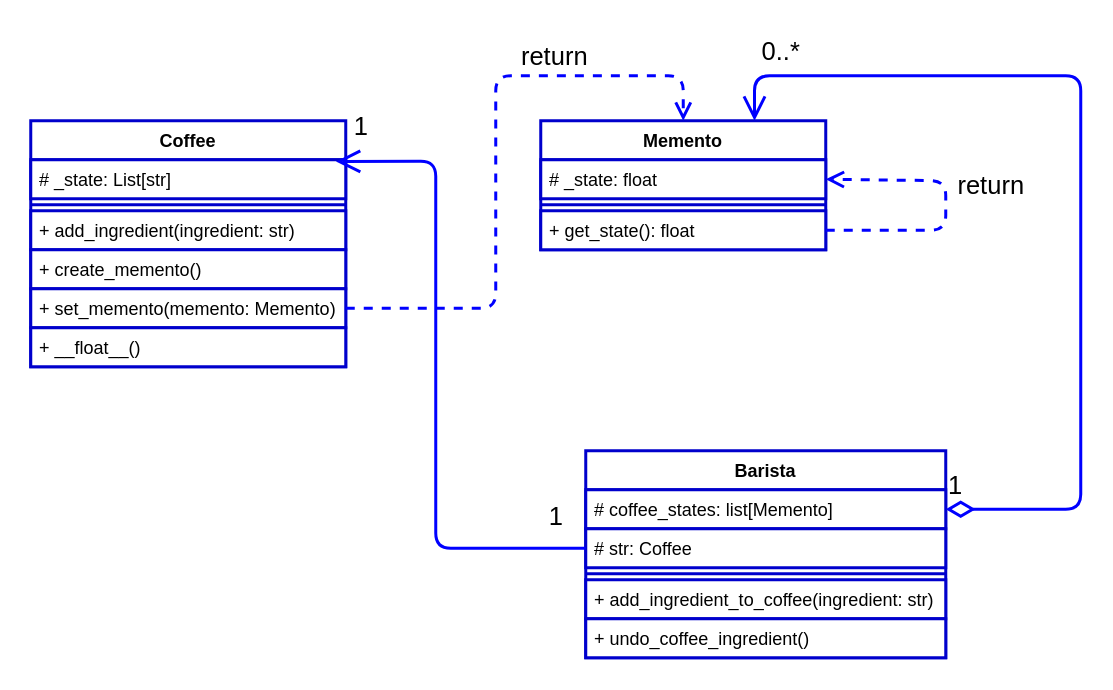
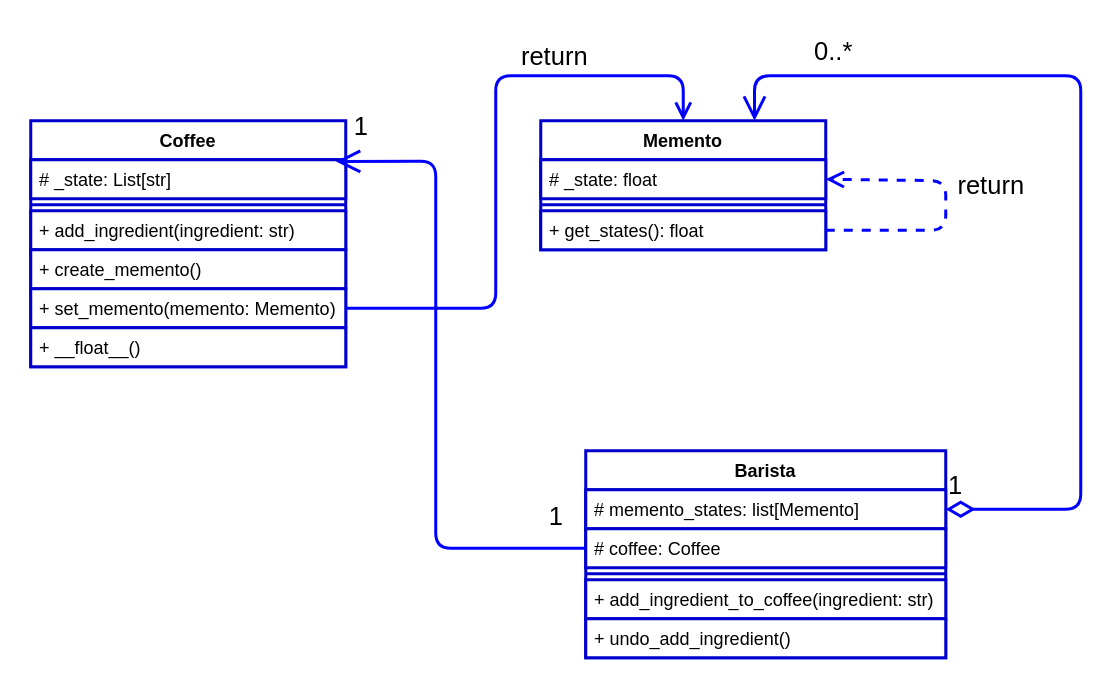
  <mxCell id="0" />
  <mxCell id="1" parent="0" />
  <mxCell id="2" value="Coffee" style="swimlane;fontStyle=1;align=center;verticalAlign=top;childLayout=stackLayout;horizontal=1;startSize=26;horizontalStack=0;resizeParent=1;resizeParentMax=0;resizeLast=0;collapsible=1;marginBottom=0;fontColor=#000000;strokeColor=#0000CC;strokeWidth=2;fillColor=#FFFFFF;" parent="1" vertex="1"><mxGeometry x="20" y="80" width="210" height="164" as="geometry" /></mxCell>
  <mxCell id="3" value="# _state: List[str]" style="text;align=left;verticalAlign=top;spacingLeft=4;spacingRight=4;overflow=hidden;rotatable=0;points=[[0,0.5],[1,0.5]];portConstraint=eastwest;fontColor=#000000;strokeColor=#0000CC;strokeWidth=2;fillColor=#FFFFFF;" parent="2" vertex="1"><mxGeometry y="26" width="210" height="26" as="geometry" /></mxCell>
  <mxCell id="4" value="" style="line;strokeWidth=2;align=left;verticalAlign=middle;spacingTop=-1;spacingLeft=3;spacingRight=3;rotatable=0;labelPosition=right;points=[];portConstraint=eastwest;fontColor=#000000;strokeColor=#0000CC;fillColor=#FFFFFF;" parent="2" vertex="1"><mxGeometry y="52" width="210" height="8" as="geometry" /></mxCell>
  <mxCell id="5" value="+ add_ingredient(ingredient: str)" style="text;align=left;verticalAlign=top;spacingLeft=4;spacingRight=4;overflow=hidden;rotatable=0;points=[[0,0.5],[1,0.5]];portConstraint=eastwest;fontColor=#000000;strokeColor=#0000CC;strokeWidth=2;fillColor=#FFFFFF;" parent="2" vertex="1"><mxGeometry y="60" width="210" height="26" as="geometry" /></mxCell>
  <mxCell id="6" value="+ create_memento()" style="text;align=left;verticalAlign=top;spacingLeft=4;spacingRight=4;overflow=hidden;rotatable=0;points=[[0,0.5],[1,0.5]];portConstraint=eastwest;fontColor=#000000;strokeColor=#0000CC;strokeWidth=2;fillColor=#FFFFFF;" parent="2" vertex="1"><mxGeometry y="86" width="210" height="26" as="geometry" /></mxCell>
  <mxCell id="7" value="+ set_memento(memento: Memento)" style="text;align=left;verticalAlign=top;spacingLeft=4;spacingRight=4;overflow=hidden;rotatable=0;points=[[0,0.5],[1,0.5]];portConstraint=eastwest;fontColor=#000000;strokeColor=#0000CC;strokeWidth=2;fillColor=#FFFFFF;" parent="2" vertex="1"><mxGeometry y="112" width="210" height="26" as="geometry" /></mxCell>
  <mxCell id="8" value="+ __float__()" style="text;align=left;verticalAlign=top;spacingLeft=4;spacingRight=4;overflow=hidden;rotatable=0;points=[[0,0.5],[1,0.5]];portConstraint=eastwest;fontColor=#000000;strokeColor=#0000CC;strokeWidth=2;fillColor=#FFFFFF;" parent="2" vertex="1"><mxGeometry y="138" width="210" height="26" as="geometry" /></mxCell>
  <mxCell id="9" value="Memento" style="swimlane;fontStyle=1;align=center;verticalAlign=top;childLayout=stackLayout;horizontal=1;startSize=26;horizontalStack=0;resizeParent=1;resizeParentMax=0;resizeLast=0;collapsible=1;marginBottom=0;fontColor=#000000;strokeColor=#0000CC;strokeWidth=2;fillColor=#FFFFFF;" parent="1" vertex="1"><mxGeometry x="360" y="80" width="190" height="86" as="geometry" /></mxCell>
  <mxCell id="10" value="# _state: float" style="text;align=left;verticalAlign=top;spacingLeft=4;spacingRight=4;overflow=hidden;rotatable=0;points=[[0,0.5],[1,0.5]];portConstraint=eastwest;fontColor=#000000;strokeColor=#0000CC;strokeWidth=2;fillColor=#FFFFFF;" parent="9" vertex="1"><mxGeometry y="26" width="190" height="26" as="geometry" /></mxCell>
  <mxCell id="11" value="" style="line;strokeWidth=2;align=left;verticalAlign=middle;spacingTop=-1;spacingLeft=3;spacingRight=3;rotatable=0;labelPosition=right;points=[];portConstraint=eastwest;fontColor=#000000;strokeColor=#0000CC;fillColor=#FFFFFF;" parent="9" vertex="1"><mxGeometry y="52" width="190" height="8" as="geometry" /></mxCell>
- <mxCell id="12" value="+ get_state(): float" style="text;align=left;verticalAlign=top;spacingLeft=4;spacingRight=4;overflow=hidden;rotatable=0;points=[[0,0.5],[1,0.5]];portConstraint=eastwest;fontColor=#000000;strokeColor=#0000CC;strokeWidth=2;fillColor=#FFFFFF;" parent="9" vertex="1"><mxGeometry y="60" width="190" height="26" as="geometry" /></mxCell>
+ <mxCell id="12" value="+ get_states(): float" style="text;align=left;verticalAlign=top;spacingLeft=4;spacingRight=4;overflow=hidden;rotatable=0;points=[[0,0.5],[1,0.5]];portConstraint=eastwest;fontColor=#000000;strokeColor=#0000CC;strokeWidth=2;fillColor=#FFFFFF;" parent="9" vertex="1"><mxGeometry y="60" width="190" height="26" as="geometry" /></mxCell>
  <mxCell id="13" value="return" style="html=1;verticalAlign=bottom;endArrow=open;dashed=1;endSize=8;strokeColor=#0000FF;strokeWidth=2;exitX=1;exitY=0.5;exitDx=0;exitDy=0;entryX=1;entryY=0.5;entryDx=0;entryDy=0;fontSize=17;fontColor=#000000;labelBackgroundColor=none;" parent="9" source="12" target="10" edge="1"><mxGeometry y="-30" relative="1" as="geometry"><mxPoint x="10" y="220" as="sourcePoint" /><mxPoint x="280" y="110" as="targetPoint" /><Array as="points"><mxPoint x="270" y="73" /><mxPoint x="270" y="40" /></Array><mxPoint as="offset" /></mxGeometry></mxCell>
  <mxCell id="14" value="Barista" style="swimlane;fontStyle=1;align=center;verticalAlign=top;childLayout=stackLayout;horizontal=1;startSize=26;horizontalStack=0;resizeParent=1;resizeParentMax=0;resizeLast=0;collapsible=1;marginBottom=0;fontColor=#000000;strokeColor=#0000CC;strokeWidth=2;fillColor=#FFFFFF;" parent="1" vertex="1"><mxGeometry x="390" y="300" width="240" height="138" as="geometry" /></mxCell>
- <mxCell id="15" value="# coffee_states: list[Memento]" style="text;align=left;verticalAlign=top;spacingLeft=4;spacingRight=4;overflow=hidden;rotatable=0;points=[[0,0.5],[1,0.5]];portConstraint=eastwest;fontColor=#000000;strokeColor=#0000CC;strokeWidth=2;fillColor=#FFFFFF;" parent="14" vertex="1"><mxGeometry y="26" width="240" height="26" as="geometry" /></mxCell>
- <mxCell id="16" value="# str: Coffee" style="text;align=left;verticalAlign=top;spacingLeft=4;spacingRight=4;overflow=hidden;rotatable=0;points=[[0,0.5],[1,0.5]];portConstraint=eastwest;fontColor=#000000;strokeColor=#0000CC;strokeWidth=2;fillColor=#FFFFFF;" parent="14" vertex="1"><mxGeometry y="52" width="240" height="26" as="geometry" /></mxCell>
+ <mxCell id="15" value="# memento_states: list[Memento]" style="text;align=left;verticalAlign=top;spacingLeft=4;spacingRight=4;overflow=hidden;rotatable=0;points=[[0,0.5],[1,0.5]];portConstraint=eastwest;fontColor=#000000;strokeColor=#0000CC;strokeWidth=2;fillColor=#FFFFFF;" parent="14" vertex="1"><mxGeometry y="26" width="240" height="26" as="geometry" /></mxCell>
+ <mxCell id="16" value="# coffee: Coffee" style="text;align=left;verticalAlign=top;spacingLeft=4;spacingRight=4;overflow=hidden;rotatable=0;points=[[0,0.5],[1,0.5]];portConstraint=eastwest;fontColor=#000000;strokeColor=#0000CC;strokeWidth=2;fillColor=#FFFFFF;" parent="14" vertex="1"><mxGeometry y="52" width="240" height="26" as="geometry" /></mxCell>
  <mxCell id="17" value="" style="line;strokeWidth=2;align=left;verticalAlign=middle;spacingTop=-1;spacingLeft=3;spacingRight=3;rotatable=0;labelPosition=right;points=[];portConstraint=eastwest;fontColor=#000000;strokeColor=#0000CC;fillColor=#FFFFFF;" parent="14" vertex="1"><mxGeometry y="78" width="240" height="8" as="geometry" /></mxCell>
  <mxCell id="18" value="+ add_ingredient_to_coffee(ingredient: str)" style="text;align=left;verticalAlign=top;spacingLeft=4;spacingRight=4;overflow=hidden;rotatable=0;points=[[0,0.5],[1,0.5]];portConstraint=eastwest;fontColor=#000000;strokeColor=#0000CC;strokeWidth=2;fillColor=#FFFFFF;" parent="14" vertex="1"><mxGeometry y="86" width="240" height="26" as="geometry" /></mxCell>
- <mxCell id="19" value="+ undo_coffee_ingredient()" style="text;align=left;verticalAlign=top;spacingLeft=4;spacingRight=4;overflow=hidden;rotatable=0;points=[[0,0.5],[1,0.5]];portConstraint=eastwest;fontColor=#000000;strokeColor=#0000CC;strokeWidth=2;fillColor=#FFFFFF;" parent="14" vertex="1"><mxGeometry y="112" width="240" height="26" as="geometry" /></mxCell>
- <mxCell id="20" value="return" style="html=1;verticalAlign=bottom;endArrow=open;dashed=1;endSize=8;labelBackgroundColor=none;fontSize=17;fontColor=#000000;strokeColor=#0000FF;strokeWidth=2;exitX=1;exitY=0.5;exitDx=0;exitDy=0;entryX=0.5;entryY=0;entryDx=0;entryDy=0;" parent="1" source="7" target="9" edge="1"><mxGeometry x="0.436" relative="1" as="geometry"><mxPoint x="370" y="300" as="sourcePoint" /><mxPoint x="290" y="300" as="targetPoint" /><Array as="points"><mxPoint x="330" y="205" /><mxPoint x="330" y="50" /><mxPoint x="455" y="50" /></Array><mxPoint as="offset" /></mxGeometry></mxCell>
+ <mxCell id="19" value="+ undo_add_ingredient()" style="text;align=left;verticalAlign=top;spacingLeft=4;spacingRight=4;overflow=hidden;rotatable=0;points=[[0,0.5],[1,0.5]];portConstraint=eastwest;fontColor=#000000;strokeColor=#0000CC;strokeWidth=2;fillColor=#FFFFFF;" parent="14" vertex="1"><mxGeometry y="112" width="240" height="26" as="geometry" /></mxCell>
+ <mxCell id="20" value="return" style="html=1;verticalAlign=bottom;endArrow=open;dashed=0;endSize=8;labelBackgroundColor=none;fontSize=17;fontColor=#000000;strokeColor=#0000FF;strokeWidth=2;exitX=1;exitY=0.5;exitDx=0;exitDy=0;entryX=0.5;entryY=0;entryDx=0;entryDy=0;" parent="1" source="7" target="9" edge="1"><mxGeometry x="0.436" relative="1" as="geometry"><mxPoint x="370" y="300" as="sourcePoint" /><mxPoint x="290" y="300" as="targetPoint" /><Array as="points"><mxPoint x="330" y="205" /><mxPoint x="330" y="50" /><mxPoint x="455" y="50" /></Array><mxPoint as="offset" /></mxGeometry></mxCell>
  <mxCell id="21" value="1" style="endArrow=open;html=1;endSize=12;startArrow=diamondThin;startSize=14;startFill=0;edgeStyle=orthogonalEdgeStyle;align=left;verticalAlign=bottom;labelBackgroundColor=none;fontSize=17;fontColor=#000000;strokeColor=#0000FF;strokeWidth=2;exitX=1;exitY=0.5;exitDx=0;exitDy=0;entryX=0.75;entryY=0;entryDx=0;entryDy=0;" parent="1" source="15" target="9" edge="1"><mxGeometry x="-1" y="3" relative="1" as="geometry"><mxPoint x="250" y="300" as="sourcePoint" /><mxPoint x="410" y="300" as="targetPoint" /><Array as="points"><mxPoint x="720" y="339" /><mxPoint x="720" y="50" /><mxPoint x="503" y="50" /></Array></mxGeometry></mxCell>
- <mxCell id="22" value="0..*" style="text;html=1;align=center;verticalAlign=middle;resizable=0;points=[];autosize=1;strokeColor=none;fontSize=17;fontColor=#000000;" parent="1" vertex="1"><mxGeometry x="500" y="20" width="40" height="30" as="geometry" /></mxCell>
+ <mxCell id="22" value="0..*" style="text;html=1;align=center;verticalAlign=middle;resizable=0;points=[];autosize=1;strokeColor=none;fontSize=17;fontColor=#000000;" parent="1" vertex="1"><mxGeometry x="535" y="20" width="40" height="30" as="geometry" /></mxCell>
  <mxCell id="23" value="1" style="text;html=1;align=center;verticalAlign=middle;resizable=0;points=[];autosize=1;strokeColor=none;fontSize=17;fontColor=#000000;" parent="1" vertex="1"><mxGeometry x="360" y="330" width="20" height="30" as="geometry" /></mxCell>
  <mxCell id="24" value="1" style="text;html=1;align=center;verticalAlign=middle;resizable=0;points=[];autosize=1;strokeColor=none;fontSize=17;fontColor=#000000;" parent="1" vertex="1"><mxGeometry x="230" y="70" width="20" height="30" as="geometry" /></mxCell>
  <mxCell id="25" value="" style="endArrow=open;endFill=1;endSize=12;html=1;labelBackgroundColor=none;fontSize=17;fontColor=#000000;strokeColor=#0000FF;strokeWidth=2;entryX=0.969;entryY=0.045;entryDx=0;entryDy=0;exitX=0;exitY=0.5;exitDx=0;exitDy=0;entryPerimeter=0;" parent="1" source="16" target="3" edge="1"><mxGeometry width="160" relative="1" as="geometry"><mxPoint x="250" y="300" as="sourcePoint" /><mxPoint x="410" y="300" as="targetPoint" /><Array as="points"><mxPoint x="290" y="365" /><mxPoint x="290" y="107" /></Array></mxGeometry></mxCell>
